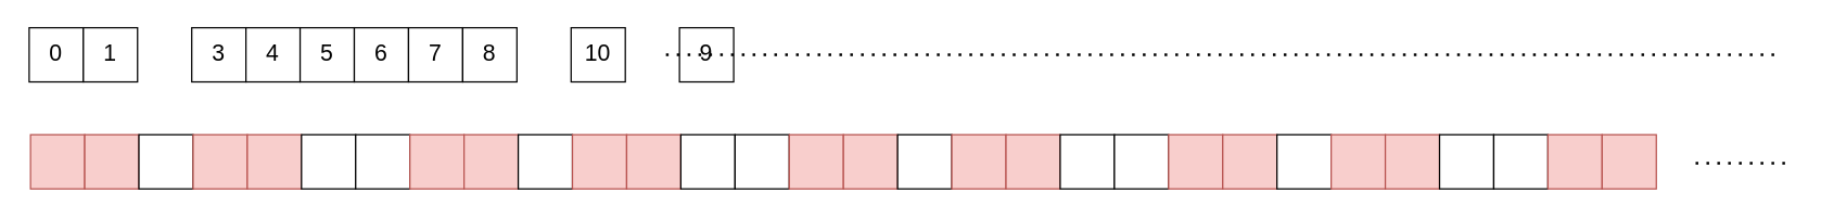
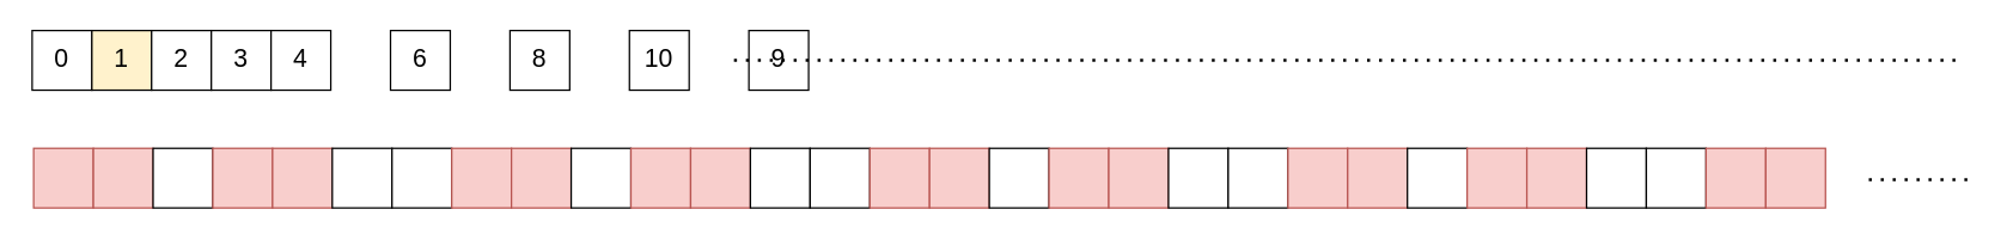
  <mxCell id="0" />
  <mxCell id="1" parent="0" />
  <mxCell id="2" value="0" style="whiteSpace=wrap;html=1;aspect=fixed;fontSize=17;" vertex="1" parent="1"><mxGeometry x="20" y="20" width="40" height="40" as="geometry" /></mxCell>
- <mxCell id="3" value="1" style="whiteSpace=wrap;html=1;aspect=fixed;fontSize=17;" vertex="1" parent="1"><mxGeometry x="60" y="20" width="40" height="40" as="geometry" /></mxCell>
+ <mxCell id="3" value="1" style="whiteSpace=wrap;html=1;aspect=fixed;fontSize=17;fillColor=#fff2cc;" vertex="1" parent="1"><mxGeometry x="60" y="20" width="40" height="40" as="geometry" /></mxCell>
+ <mxCell id="4" value="2" style="whiteSpace=wrap;html=1;aspect=fixed;fontSize=17;" vertex="1" parent="1"><mxGeometry x="100" y="20" width="40" height="40" as="geometry" /></mxCell>
  <mxCell id="5" value="3" style="whiteSpace=wrap;html=1;aspect=fixed;fontSize=17;" vertex="1" parent="1"><mxGeometry x="140" y="20" width="40" height="40" as="geometry" /></mxCell>
  <mxCell id="6" value="4" style="whiteSpace=wrap;html=1;aspect=fixed;fontSize=17;" vertex="1" parent="1"><mxGeometry x="180" y="20" width="40" height="40" as="geometry" /></mxCell>
- <mxCell id="7" value="5" style="whiteSpace=wrap;html=1;aspect=fixed;fontSize=17;" vertex="1" parent="1"><mxGeometry x="220" y="20" width="40" height="40" as="geometry" /></mxCell>
  <mxCell id="8" value="6" style="whiteSpace=wrap;html=1;aspect=fixed;fontSize=17;" vertex="1" parent="1"><mxGeometry x="260" y="20" width="40" height="40" as="geometry" /></mxCell>
- <mxCell id="9" value="7" style="whiteSpace=wrap;html=1;aspect=fixed;fontSize=17;" vertex="1" parent="1"><mxGeometry x="300" y="20" width="40" height="40" as="geometry" /></mxCell>
  <mxCell id="10" value="8" style="whiteSpace=wrap;html=1;aspect=fixed;fontSize=17;" vertex="1" parent="1"><mxGeometry x="340" y="20" width="40" height="40" as="geometry" /></mxCell>
  <mxCell id="11" value="9" style="whiteSpace=wrap;html=1;aspect=fixed;fontSize=17;" vertex="1" parent="1"><mxGeometry x="500" y="20" width="40" height="40" as="geometry" /></mxCell>
  <mxCell id="12" value="10" style="whiteSpace=wrap;html=1;aspect=fixed;fontSize=17;" vertex="1" parent="1"><mxGeometry x="420" y="20" width="40" height="40" as="geometry" /></mxCell>
  <mxCell id="13" value="" style="whiteSpace=wrap;html=1;aspect=fixed;fontSize=14;fillColor=#f8cecc;strokeColor=#b85450;" vertex="1" parent="1"><mxGeometry x="21" y="99" width="40" height="40" as="geometry" /></mxCell>
  <mxCell id="14" value="" style="whiteSpace=wrap;html=1;aspect=fixed;fontSize=14;fillColor=#f8cecc;strokeColor=#b85450;" vertex="1" parent="1"><mxGeometry x="61" y="99" width="40" height="40" as="geometry" /></mxCell>
  <mxCell id="15" value="" style="whiteSpace=wrap;html=1;aspect=fixed;fontSize=14;" vertex="1" parent="1"><mxGeometry x="101" y="99" width="40" height="40" as="geometry" /></mxCell>
  <mxCell id="16" value="" style="whiteSpace=wrap;html=1;aspect=fixed;fontSize=14;fillColor=#f8cecc;strokeColor=#b85450;" vertex="1" parent="1"><mxGeometry x="141" y="99" width="40" height="40" as="geometry" /></mxCell>
  <mxCell id="17" value="" style="whiteSpace=wrap;html=1;aspect=fixed;fontSize=14;fillColor=#f8cecc;strokeColor=#b85450;" vertex="1" parent="1"><mxGeometry x="181" y="99" width="40" height="40" as="geometry" /></mxCell>
  <mxCell id="18" value="" style="whiteSpace=wrap;html=1;aspect=fixed;fontSize=14;" vertex="1" parent="1"><mxGeometry x="221" y="99" width="40" height="40" as="geometry" /></mxCell>
  <mxCell id="19" value="" style="whiteSpace=wrap;html=1;aspect=fixed;fontSize=14;" vertex="1" parent="1"><mxGeometry x="261" y="99" width="40" height="40" as="geometry" /></mxCell>
  <mxCell id="20" value="" style="whiteSpace=wrap;html=1;aspect=fixed;fontSize=14;fillColor=#f8cecc;strokeColor=#b85450;" vertex="1" parent="1"><mxGeometry x="301" y="99" width="40" height="40" as="geometry" /></mxCell>
  <mxCell id="21" value="" style="whiteSpace=wrap;html=1;aspect=fixed;fontSize=14;fillColor=#f8cecc;strokeColor=#b85450;" vertex="1" parent="1"><mxGeometry x="341" y="99" width="40" height="40" as="geometry" /></mxCell>
  <mxCell id="22" value="" style="whiteSpace=wrap;html=1;aspect=fixed;fontSize=14;" vertex="1" parent="1"><mxGeometry x="381" y="99" width="40" height="40" as="geometry" /></mxCell>
  <mxCell id="23" value="" style="whiteSpace=wrap;html=1;aspect=fixed;fontSize=14;fillColor=#f8cecc;strokeColor=#b85450;" vertex="1" parent="1"><mxGeometry x="421" y="99" width="40" height="40" as="geometry" /></mxCell>
  <mxCell id="24" value="" style="whiteSpace=wrap;html=1;aspect=fixed;fontSize=14;fillColor=#f8cecc;strokeColor=#b85450;" vertex="1" parent="1"><mxGeometry x="461" y="99" width="40" height="40" as="geometry" /></mxCell>
  <mxCell id="25" value="" style="whiteSpace=wrap;html=1;aspect=fixed;fontSize=14;" vertex="1" parent="1"><mxGeometry x="501" y="99" width="40" height="40" as="geometry" /></mxCell>
  <mxCell id="26" value="" style="whiteSpace=wrap;html=1;aspect=fixed;fontSize=14;" vertex="1" parent="1"><mxGeometry x="541" y="99" width="40" height="40" as="geometry" /></mxCell>
  <mxCell id="27" value="" style="whiteSpace=wrap;html=1;aspect=fixed;fontSize=14;fillColor=#f8cecc;strokeColor=#b85450;" vertex="1" parent="1"><mxGeometry x="581" y="99" width="40" height="40" as="geometry" /></mxCell>
  <mxCell id="28" value="" style="whiteSpace=wrap;html=1;aspect=fixed;fontSize=14;fillColor=#f8cecc;strokeColor=#b85450;" vertex="1" parent="1"><mxGeometry x="621" y="99" width="40" height="40" as="geometry" /></mxCell>
  <mxCell id="29" value="" style="whiteSpace=wrap;html=1;aspect=fixed;fontSize=14;" vertex="1" parent="1"><mxGeometry x="661" y="99" width="40" height="40" as="geometry" /></mxCell>
  <mxCell id="30" value="" style="whiteSpace=wrap;html=1;aspect=fixed;fontSize=14;fillColor=#f8cecc;strokeColor=#b85450;" vertex="1" parent="1"><mxGeometry x="701" y="99" width="40" height="40" as="geometry" /></mxCell>
  <mxCell id="31" value="" style="whiteSpace=wrap;html=1;aspect=fixed;fontSize=14;fillColor=#f8cecc;strokeColor=#b85450;" vertex="1" parent="1"><mxGeometry x="741" y="99" width="40" height="40" as="geometry" /></mxCell>
  <mxCell id="32" value="" style="whiteSpace=wrap;html=1;aspect=fixed;fontSize=14;" vertex="1" parent="1"><mxGeometry x="781" y="99" width="40" height="40" as="geometry" /></mxCell>
  <mxCell id="33" value="" style="whiteSpace=wrap;html=1;aspect=fixed;fontSize=14;" vertex="1" parent="1"><mxGeometry x="821" y="99" width="40" height="40" as="geometry" /></mxCell>
  <mxCell id="34" value="" style="whiteSpace=wrap;html=1;aspect=fixed;fontSize=14;fillColor=#f8cecc;strokeColor=#b85450;" vertex="1" parent="1"><mxGeometry x="861" y="99" width="40" height="40" as="geometry" /></mxCell>
  <mxCell id="35" value="" style="whiteSpace=wrap;html=1;aspect=fixed;fontSize=14;fillColor=#f8cecc;strokeColor=#b85450;" vertex="1" parent="1"><mxGeometry x="901" y="99" width="40" height="40" as="geometry" /></mxCell>
  <mxCell id="36" value="" style="whiteSpace=wrap;html=1;aspect=fixed;fontSize=14;" vertex="1" parent="1"><mxGeometry x="941" y="99" width="40" height="40" as="geometry" /></mxCell>
  <mxCell id="37" value="" style="whiteSpace=wrap;html=1;aspect=fixed;fontSize=14;fillColor=#f8cecc;strokeColor=#b85450;" vertex="1" parent="1"><mxGeometry x="981" y="99" width="40" height="40" as="geometry" /></mxCell>
  <mxCell id="38" value="" style="whiteSpace=wrap;html=1;aspect=fixed;fontSize=14;fillColor=#f8cecc;strokeColor=#b85450;" vertex="1" parent="1"><mxGeometry x="1021" y="99" width="40" height="40" as="geometry" /></mxCell>
  <mxCell id="39" value="" style="whiteSpace=wrap;html=1;aspect=fixed;fontSize=14;" vertex="1" parent="1"><mxGeometry x="1061" y="99" width="40" height="40" as="geometry" /></mxCell>
  <mxCell id="40" value="" style="whiteSpace=wrap;html=1;aspect=fixed;fontSize=14;" vertex="1" parent="1"><mxGeometry x="1101" y="99" width="40" height="40" as="geometry" /></mxCell>
  <mxCell id="41" value="" style="whiteSpace=wrap;html=1;aspect=fixed;fontSize=14;fillColor=#f8cecc;strokeColor=#b85450;" vertex="1" parent="1"><mxGeometry x="1141" y="99" width="40" height="40" as="geometry" /></mxCell>
  <mxCell id="42" value="" style="whiteSpace=wrap;html=1;aspect=fixed;fontSize=14;fillColor=#f8cecc;strokeColor=#b85450;" vertex="1" parent="1"><mxGeometry x="1181" y="99" width="40" height="40" as="geometry" /></mxCell>
  <mxCell id="43" value="" style="endArrow=none;dashed=1;html=1;dashPattern=1 3;strokeWidth=2;rounded=0;fontSize=14;" edge="1" parent="1"><mxGeometry width="50" height="50" relative="1" as="geometry"><mxPoint x="1250" y="120" as="sourcePoint" /><mxPoint x="1320" y="120" as="targetPoint" /></mxGeometry></mxCell>
  <mxCell id="44" value="" style="endArrow=none;dashed=1;html=1;dashPattern=1 3;strokeWidth=2;rounded=0;fontSize=14;" edge="1" parent="1"><mxGeometry width="50" height="50" relative="1" as="geometry"><mxPoint x="490" y="40" as="sourcePoint" /><mxPoint x="1310" y="40" as="targetPoint" /></mxGeometry></mxCell>
